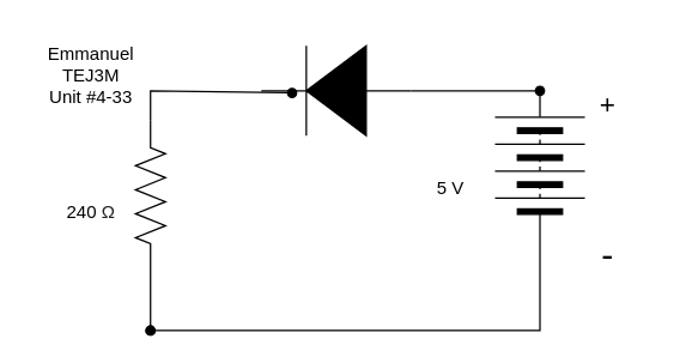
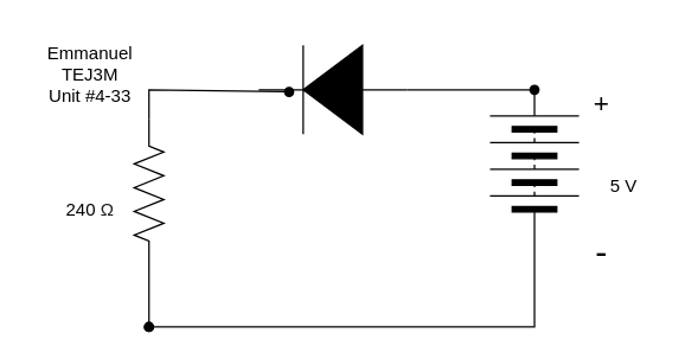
  <mxCell id="0" />
  <mxCell id="1" parent="0" />
  <mxCell id="2" value="Emmanuel&lt;br&gt;TEJ3M&lt;br&gt;Unit #4-33" style="text;html=1;align=center;verticalAlign=middle;resizable=0;points=[];autosize=1;strokeColor=none;fillColor=none;" vertex="1" parent="1"><mxGeometry x="20" y="20" width="80" height="60" as="geometry" /></mxCell>
  <mxCell id="3" style="edgeStyle=none;html=1;exitX=0;exitY=0.5;exitDx=0;exitDy=0;exitPerimeter=0;entryX=0.795;entryY=0.477;entryDx=0;entryDy=0;entryPerimeter=0;endArrow=oval;endFill=1;rounded=0;" edge="1" parent="1" source="5" target="7"><mxGeometry relative="1" as="geometry"><Array as="points"><mxPoint x="100" y="60" /></Array></mxGeometry></mxCell>
  <mxCell id="4" style="edgeStyle=none;html=1;exitX=1;exitY=0.5;exitDx=0;exitDy=0;exitPerimeter=0;fontSize=24;endArrow=oval;endFill=1;" edge="1" parent="1" source="5"><mxGeometry relative="1" as="geometry"><mxPoint x="100" y="220" as="targetPoint" /></mxGeometry></mxCell>
  <mxCell id="5" value="" style="pointerEvents=1;verticalLabelPosition=bottom;shadow=0;dashed=0;align=center;html=1;verticalAlign=top;shape=mxgraph.electrical.resistors.resistor_2;direction=south;" vertex="1" parent="1"><mxGeometry x="90" y="80" width="20" height="100" as="geometry" /></mxCell>
  <mxCell id="6" style="edgeStyle=none;html=1;exitX=0;exitY=0.5;exitDx=0;exitDy=0;exitPerimeter=0;endArrow=oval;endFill=1;" edge="1" parent="1" source="7"><mxGeometry relative="1" as="geometry"><mxPoint x="360" y="60" as="targetPoint" /></mxGeometry></mxCell>
  <mxCell id="7" value="" style="pointerEvents=1;fillColor=strokeColor;verticalLabelPosition=bottom;shadow=0;dashed=0;align=center;html=1;verticalAlign=top;shape=mxgraph.electrical.diodes.diode;direction=west;" vertex="1" parent="1"><mxGeometry x="174" y="30" width="100" height="60" as="geometry" /></mxCell>
  <mxCell id="8" style="edgeStyle=none;html=1;fontSize=24;endArrow=oval;endFill=1;rounded=0;" edge="1" parent="1" source="9"><mxGeometry relative="1" as="geometry"><mxPoint x="100" y="220" as="targetPoint" /><Array as="points"><mxPoint x="360" y="220" /></Array></mxGeometry></mxCell>
  <mxCell id="9" value="" style="pointerEvents=1;verticalLabelPosition=bottom;shadow=0;dashed=0;align=center;html=1;verticalAlign=top;shape=mxgraph.electrical.miscellaneous.batteryStack;rotation=0;direction=north;" vertex="1" parent="1"><mxGeometry x="330" y="60" width="60" height="100" as="geometry" /></mxCell>
  <mxCell id="10" value="&lt;font style=&quot;font-size: 18px;&quot;&gt;+&lt;/font&gt;" style="text;html=1;align=center;verticalAlign=middle;resizable=0;points=[];autosize=1;strokeColor=none;fillColor=none;" vertex="1" parent="1"><mxGeometry x="390" y="50" width="30" height="40" as="geometry" /></mxCell>
  <mxCell id="11" value="&lt;font style=&quot;font-size: 24px;&quot;&gt;-&lt;/font&gt;" style="text;html=1;align=center;verticalAlign=middle;resizable=0;points=[];autosize=1;strokeColor=none;fillColor=none;" vertex="1" parent="1"><mxGeometry x="390" y="150" width="30" height="40" as="geometry" /></mxCell>
  <mxCell id="12" value="&lt;font style=&quot;font-size: 12px;&quot;&gt;240&amp;nbsp;&lt;span style=&quot;color: rgb(32, 33, 36); font-family: &amp;quot;Google Sans&amp;quot;, arial, sans-serif; text-align: left; background-color: rgb(255, 255, 255);&quot;&gt;Ω&lt;/span&gt;&lt;/font&gt;" style="text;html=1;align=center;verticalAlign=middle;resizable=0;points=[];autosize=1;strokeColor=none;fillColor=none;fontSize=14;" vertex="1" parent="1"><mxGeometry x="30" y="125" width="60" height="30" as="geometry" /></mxCell>
- <mxCell id="13" value="5 V" style="text;html=1;align=center;verticalAlign=middle;resizable=0;points=[];autosize=1;strokeColor=none;fillColor=none;fontSize=12;" vertex="1" parent="1"><mxGeometry x="280" y="110" width="40" height="30" as="geometry" /></mxCell>
+ <mxCell id="13" value="5 V" style="text;html=1;align=center;verticalAlign=middle;resizable=0;points=[];autosize=1;strokeColor=none;fillColor=none;fontSize=12;" vertex="1" parent="1"><mxGeometry x="400" y="110" width="40" height="30" as="geometry" /></mxCell>
